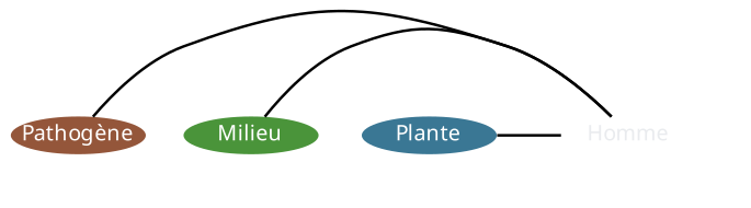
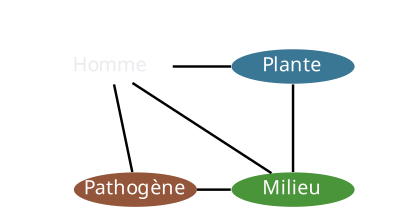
  graph {
    fontname="Noto Sans"
    nodesep=0.2
    node [color=transparent fixedsize=true fontcolor=white fontname="Noto Sans" fontsize=8 style=filled]
    edge [fontname="Noto Sans" constraint=false]
    "Pathogène" [fillcolor="#94563a" height=0.2 width=0.7]
    Milieu [fillcolor="#4a943a" height=0.2 width=0.7]
    Plante [fillcolor="#3a7794" height=0.2 width=0.7]
    Homme [fillcolor=transparent fontcolor="#E9EBEE" height=0.2 width=0.7]
    subgraph sub_1 {
      rank=same
      "Pathogène"
      Milieu
    }
    subgraph cluster_2 {
      style=invis
      Plante
    }
    subgraph cluster_3 {
      style=invis
      Homme
    }
+   "Pathogène" -- Milieu [constraint=""]
+   Plante -- Milieu [constraint=""]
    Homme -- "Pathogène"
    Homme -- Milieu
    Homme -- Plante
  }
